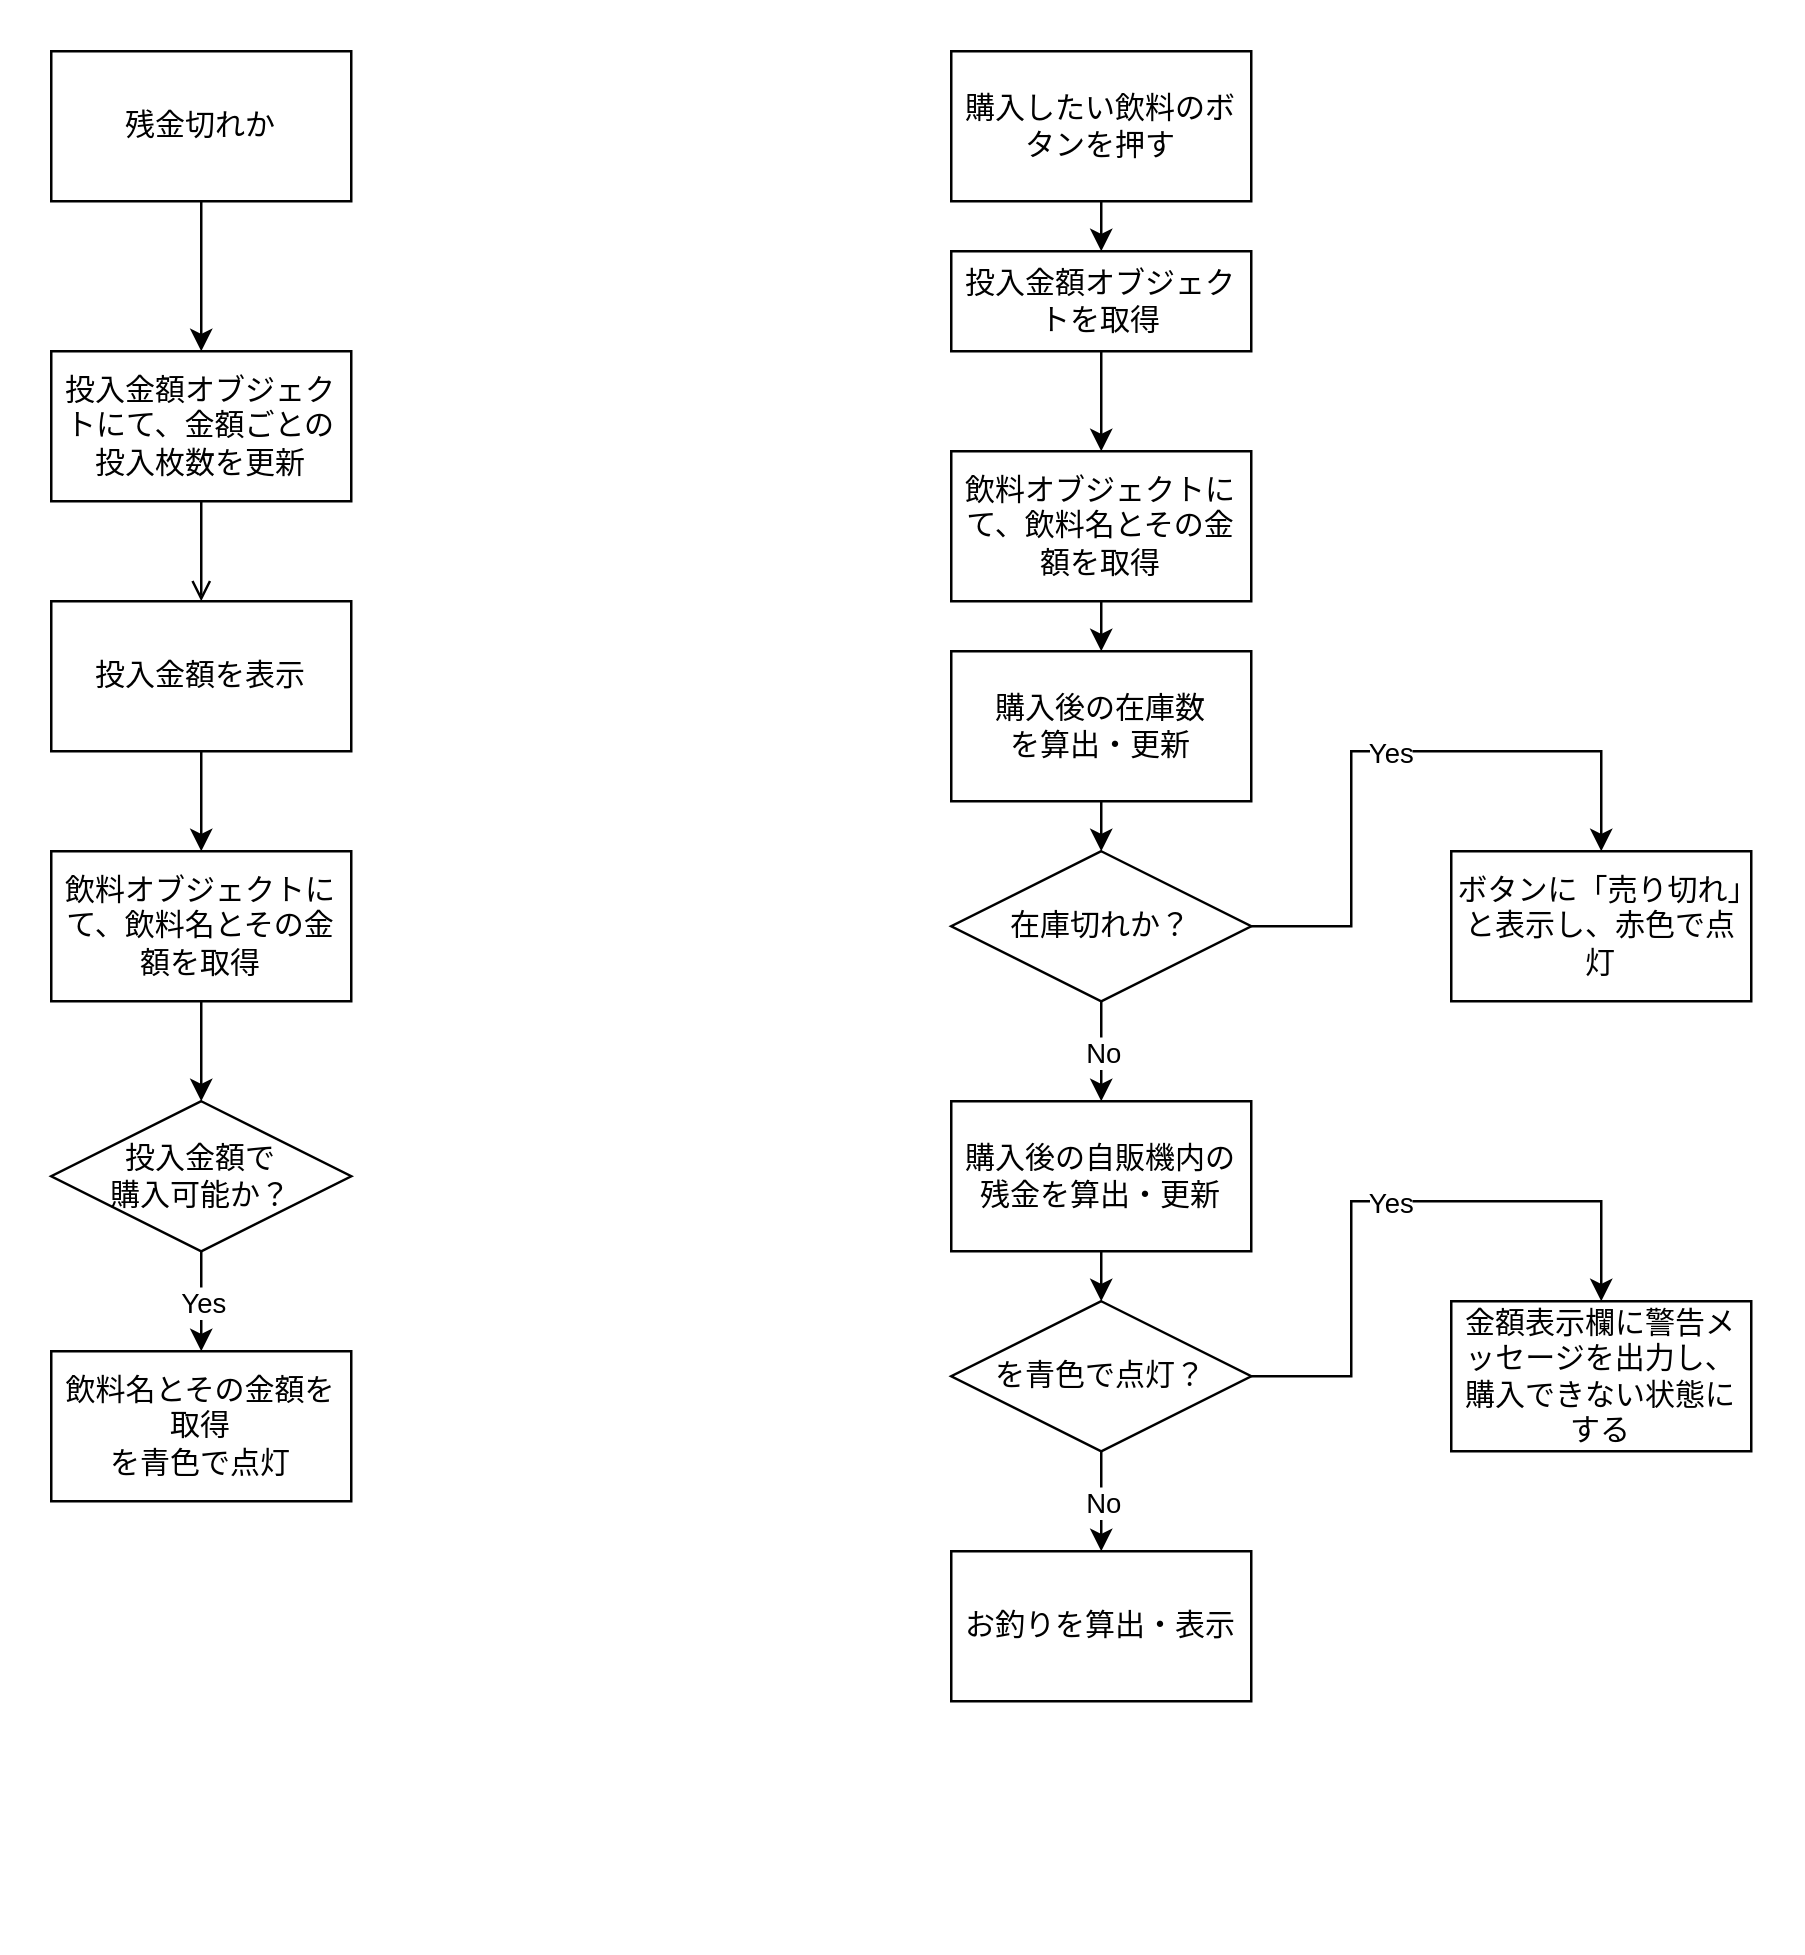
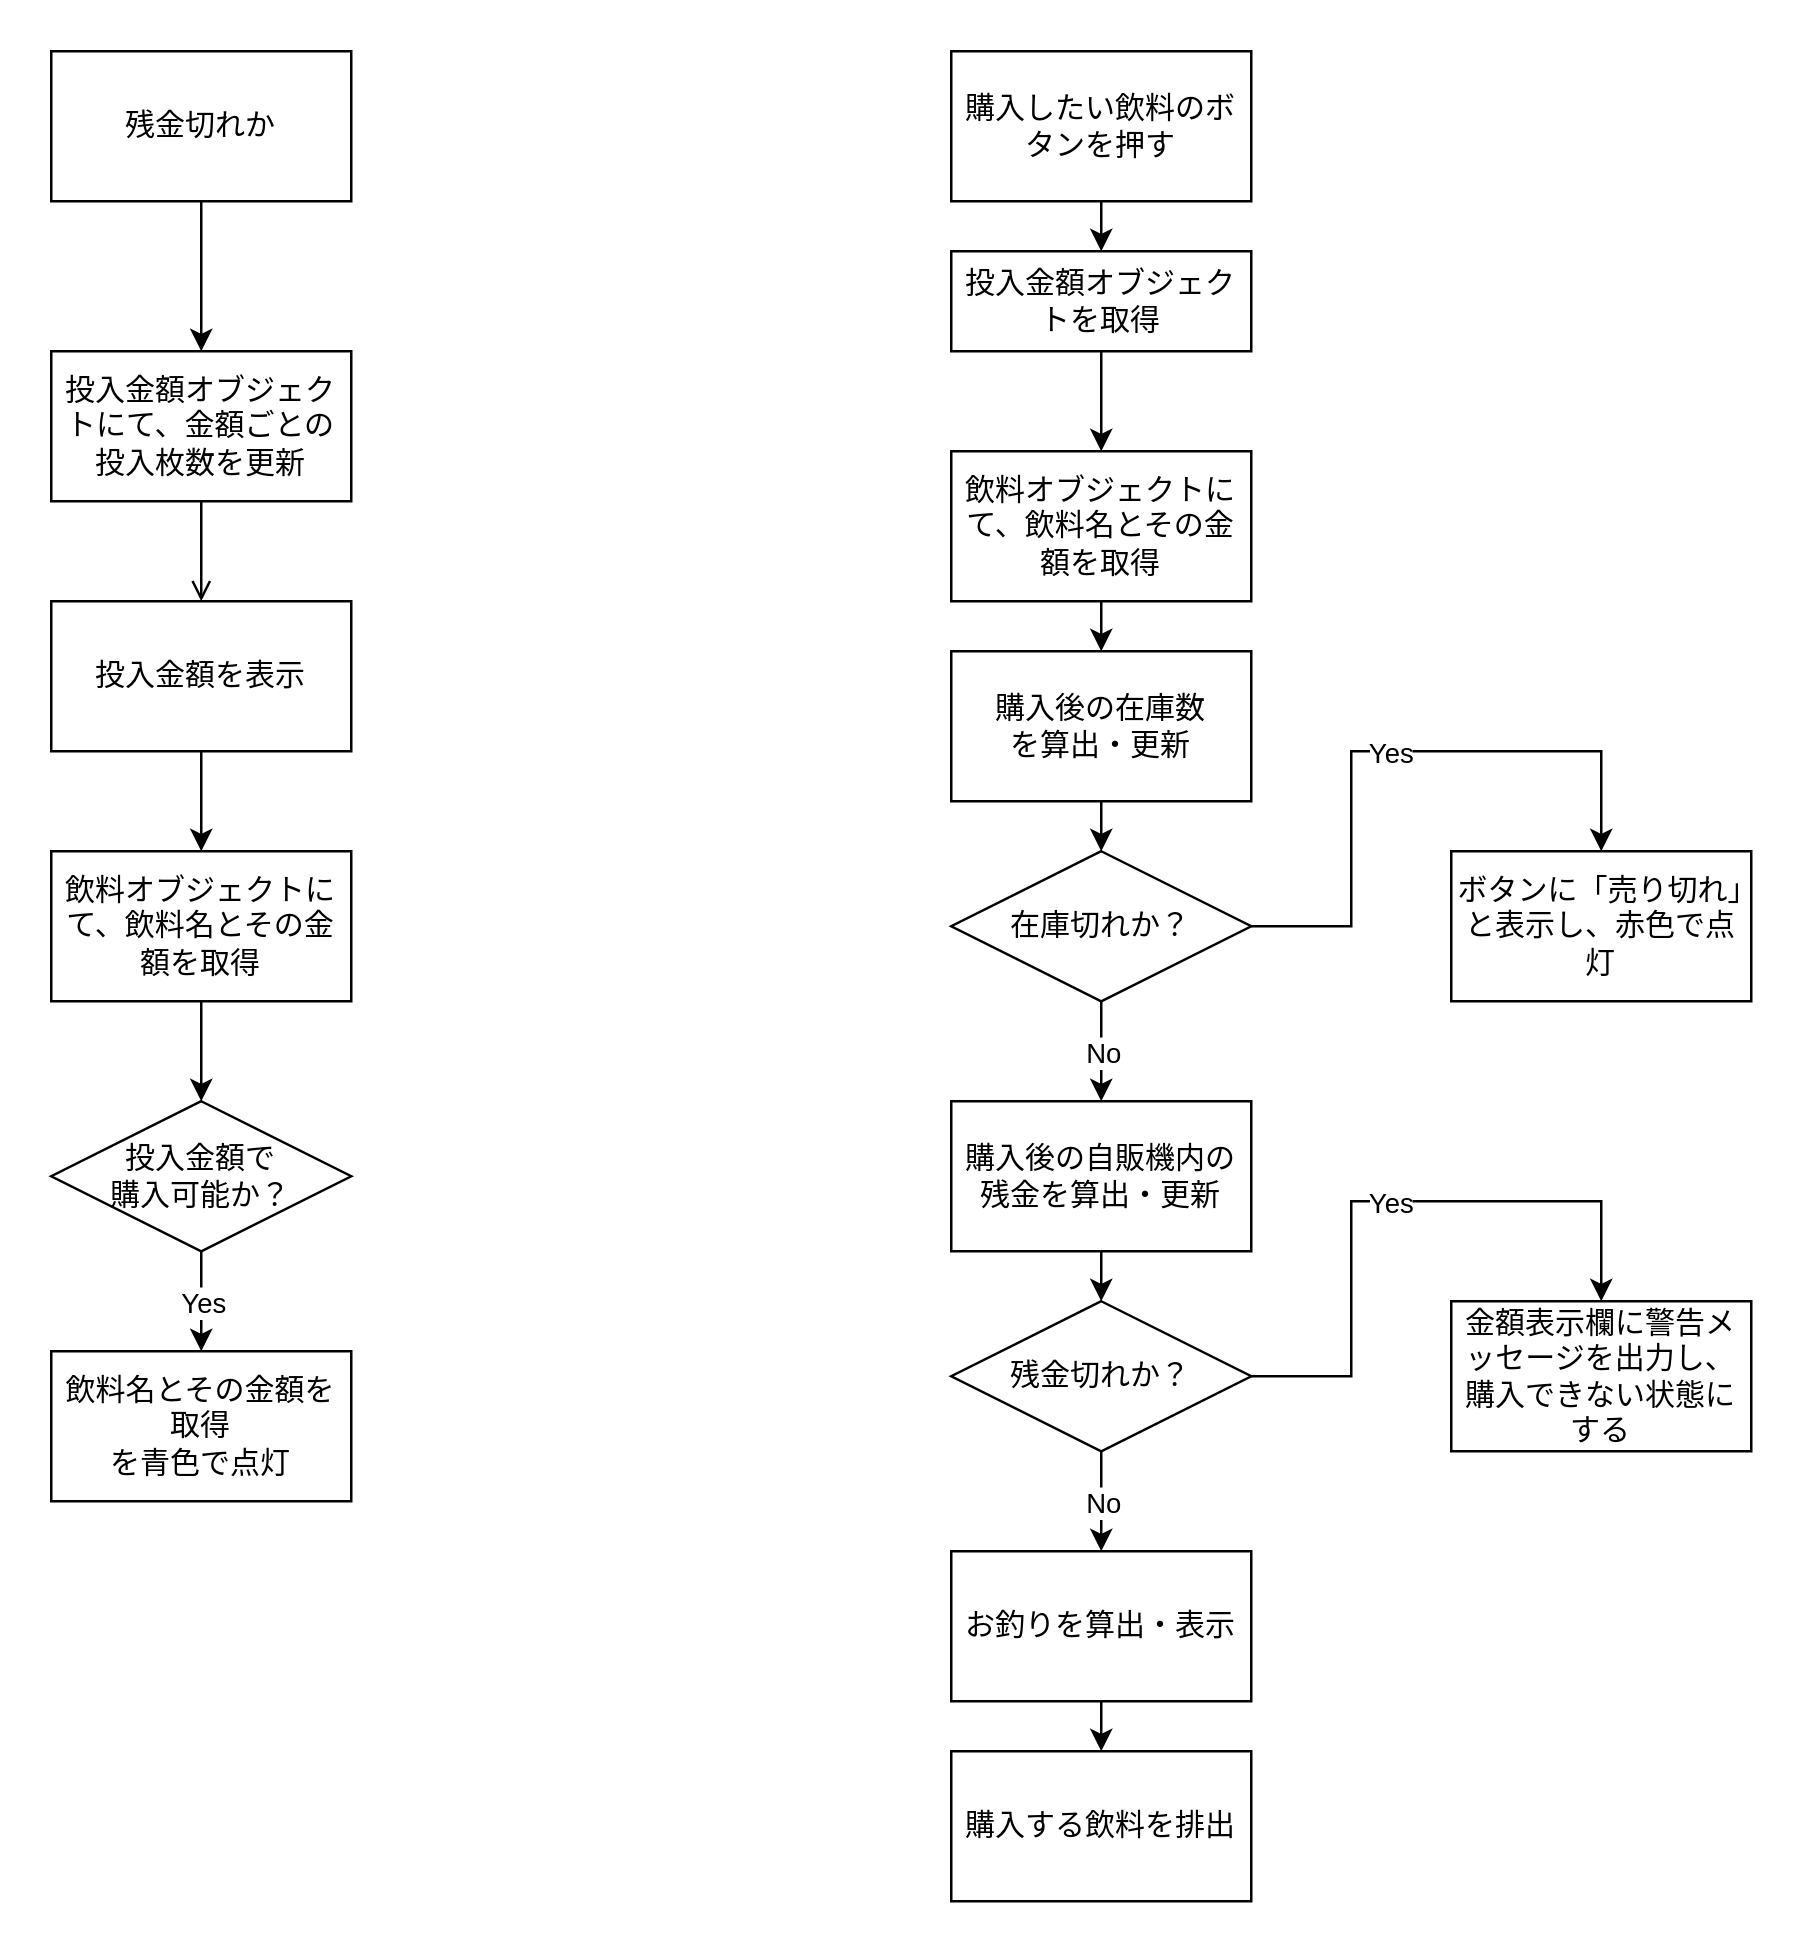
  <mxCell id="0" />
  <mxCell id="1" parent="0" />
  <mxCell id="2" value="残金切れか" style="rounded=0;whiteSpace=wrap;html=1;" vertex="1" parent="1"><mxGeometry x="20" y="20" width="120" height="60" as="geometry" /></mxCell>
  <mxCell id="3" value="投入金額オブジェクトにて、金額ごとの投入枚数を更新" style="rounded=0;whiteSpace=wrap;html=1;" vertex="1" parent="1"><mxGeometry x="20" y="140" width="120" height="60" as="geometry" /></mxCell>
  <mxCell id="4" value="購入したい飲料のボタンを押す" style="rounded=0;whiteSpace=wrap;html=1;" vertex="1" parent="1"><mxGeometry x="380" y="20" width="120" height="60" as="geometry" /></mxCell>
  <mxCell id="5" value="投入金額オブジェクトを取得" style="rounded=0;whiteSpace=wrap;html=1;" vertex="1" parent="1"><mxGeometry x="380" y="100" width="120" height="40" as="geometry" /></mxCell>
  <mxCell id="6" value="飲料オブジェクトにて、&lt;span style=&quot;background-color: initial;&quot;&gt;飲料名とその金額を取得&lt;/span&gt;" style="rounded=0;whiteSpace=wrap;html=1;" vertex="1" parent="1"><mxGeometry x="380" y="180" width="120" height="60" as="geometry" /></mxCell>
  <mxCell id="7" value="購入後の在庫数&lt;div&gt;を算出・更新&lt;/div&gt;" style="rounded=0;whiteSpace=wrap;html=1;" vertex="1" parent="1"><mxGeometry x="380" y="260" width="120" height="60" as="geometry" /></mxCell>
  <mxCell id="8" value="購入後の自販機内の残金を&lt;span style=&quot;background-color: initial;&quot;&gt;算出・更新&lt;/span&gt;" style="rounded=0;whiteSpace=wrap;html=1;" vertex="1" parent="1"><mxGeometry x="380" y="440" width="120" height="60" as="geometry" /></mxCell>
  <mxCell id="9" value="お釣りを算出・表示" style="rounded=0;whiteSpace=wrap;html=1;" vertex="1" parent="1"><mxGeometry x="380" y="620" width="120" height="60" as="geometry" /></mxCell>
+ <mxCell id="10" value="購入する飲料を排出" style="rounded=0;whiteSpace=wrap;html=1;" vertex="1" parent="1"><mxGeometry x="380" y="700" width="120" height="60" as="geometry" /></mxCell>
  <mxCell id="11" value="投入金額を表示" style="rounded=0;whiteSpace=wrap;html=1;" vertex="1" parent="1"><mxGeometry x="20" y="240" width="120" height="60" as="geometry" /></mxCell>
  <mxCell id="12" value="飲料オブジェクトにて、&lt;span style=&quot;background-color: initial;&quot;&gt;飲料名とその金額を取得&lt;/span&gt;" style="rounded=0;whiteSpace=wrap;html=1;" vertex="1" parent="1"><mxGeometry x="20" y="340" width="120" height="60" as="geometry" /></mxCell>
  <mxCell id="13" value="投入金額で&lt;div&gt;&lt;span style=&quot;background-color: initial;&quot;&gt;購入可能か？&lt;/span&gt;&lt;/div&gt;" style="rhombus;whiteSpace=wrap;html=1;" vertex="1" parent="1"><mxGeometry x="20" y="440" width="120" height="60" as="geometry" /></mxCell>
  <mxCell id="14" value="飲料名とその金額を取得&lt;div&gt;を青色で点灯&lt;/div&gt;" style="rounded=0;whiteSpace=wrap;html=1;" vertex="1" parent="1"><mxGeometry x="20" y="540" width="120" height="60" as="geometry" /></mxCell>
  <mxCell id="15" value="" style="endArrow=classic;html=1;rounded=0;exitX=0.5;exitY=1;exitDx=0;exitDy=0;" edge="1" parent="1" source="2" target="3"><mxGeometry width="50" height="50" relative="1" as="geometry"><mxPoint x="370" y="570" as="sourcePoint" /><mxPoint x="420" y="520" as="targetPoint" /></mxGeometry></mxCell>
  <mxCell id="16" value="" style="endArrow=open;html=1;rounded=0;exitX=0.5;exitY=1;exitDx=0;exitDy=0;entryX=0.5;entryY=0;entryDx=0;entryDy=0;" edge="1" parent="1" source="3" target="11"><mxGeometry width="50" height="50" relative="1" as="geometry"><mxPoint x="90" y="90" as="sourcePoint" /><mxPoint x="90" y="150" as="targetPoint" /></mxGeometry></mxCell>
  <mxCell id="17" value="" style="endArrow=classic;html=1;rounded=0;exitX=0.5;exitY=1;exitDx=0;exitDy=0;entryX=0.5;entryY=0;entryDx=0;entryDy=0;" edge="1" parent="1" source="11" target="12"><mxGeometry width="50" height="50" relative="1" as="geometry"><mxPoint x="90" y="90" as="sourcePoint" /><mxPoint x="90" y="150" as="targetPoint" /></mxGeometry></mxCell>
  <mxCell id="18" value="" style="endArrow=classic;html=1;rounded=0;exitX=0.5;exitY=1;exitDx=0;exitDy=0;entryX=0.5;entryY=0;entryDx=0;entryDy=0;" edge="1" parent="1" source="12" target="13"><mxGeometry width="50" height="50" relative="1" as="geometry"><mxPoint x="90" y="90" as="sourcePoint" /><mxPoint x="90" y="150" as="targetPoint" /></mxGeometry></mxCell>
  <mxCell id="19" value="" style="endArrow=classic;html=1;rounded=0;exitX=0.5;exitY=1;exitDx=0;exitDy=0;entryX=0.5;entryY=0;entryDx=0;entryDy=0;" edge="1" parent="1" source="13" target="14"><mxGeometry relative="1" as="geometry"><mxPoint x="340" y="540" as="sourcePoint" /><mxPoint x="440" y="540" as="targetPoint" /></mxGeometry></mxCell>
  <mxCell id="20" value="Yes" style="edgeLabel;resizable=0;html=1;;align=center;verticalAlign=middle;" connectable="0" vertex="1" parent="19"><mxGeometry relative="1" as="geometry"><mxPoint as="offset" /></mxGeometry></mxCell>
  <mxCell id="21" value="在庫切れか？" style="rhombus;whiteSpace=wrap;html=1;" vertex="1" parent="1"><mxGeometry x="380" y="340" width="120" height="60" as="geometry" /></mxCell>
- <mxCell id="22" value="を青色で点灯？" style="rhombus;whiteSpace=wrap;html=1;" vertex="1" parent="1"><mxGeometry x="380" y="520" width="120" height="60" as="geometry" /></mxCell>
+ <mxCell id="22" value="残金切れか？" style="rhombus;whiteSpace=wrap;html=1;" vertex="1" parent="1"><mxGeometry x="380" y="520" width="120" height="60" as="geometry" /></mxCell>
  <mxCell id="23" value="" style="endArrow=classic;html=1;rounded=0;exitX=0.5;exitY=1;exitDx=0;exitDy=0;" edge="1" parent="1" source="4" target="5"><mxGeometry width="50" height="50" relative="1" as="geometry"><mxPoint x="90" y="90" as="sourcePoint" /><mxPoint x="90" y="150" as="targetPoint" /></mxGeometry></mxCell>
  <mxCell id="24" value="" style="endArrow=classic;html=1;rounded=0;exitX=0.5;exitY=1;exitDx=0;exitDy=0;entryX=0.5;entryY=0;entryDx=0;entryDy=0;" edge="1" parent="1" source="5" target="6"><mxGeometry width="50" height="50" relative="1" as="geometry"><mxPoint x="100" y="100" as="sourcePoint" /><mxPoint x="100" y="160" as="targetPoint" /></mxGeometry></mxCell>
  <mxCell id="25" value="" style="endArrow=classic;html=1;rounded=0;exitX=0.5;exitY=1;exitDx=0;exitDy=0;entryX=0.5;entryY=0;entryDx=0;entryDy=0;" edge="1" parent="1" source="6" target="7"><mxGeometry width="50" height="50" relative="1" as="geometry"><mxPoint x="110" y="110" as="sourcePoint" /><mxPoint x="110" y="170" as="targetPoint" /></mxGeometry></mxCell>
+ <mxCell id="26" value="" style="endArrow=classic;html=1;rounded=0;exitX=0.5;exitY=1;exitDx=0;exitDy=0;entryX=0.5;entryY=0;entryDx=0;entryDy=0;" edge="1" parent="1" source="9" target="10"><mxGeometry width="50" height="50" relative="1" as="geometry"><mxPoint x="140" y="140" as="sourcePoint" /><mxPoint x="140" y="200" as="targetPoint" /></mxGeometry></mxCell>
  <mxCell id="27" value="" style="endArrow=classic;html=1;rounded=0;exitX=0.5;exitY=1;exitDx=0;exitDy=0;" edge="1" parent="1" source="7" target="21"><mxGeometry width="50" height="50" relative="1" as="geometry"><mxPoint x="90" y="90" as="sourcePoint" /><mxPoint x="90" y="150" as="targetPoint" /></mxGeometry></mxCell>
  <mxCell id="28" value="" style="endArrow=classic;html=1;rounded=0;exitX=0.5;exitY=1;exitDx=0;exitDy=0;entryX=0.5;entryY=0;entryDx=0;entryDy=0;" edge="1" parent="1" source="8" target="22"><mxGeometry width="50" height="50" relative="1" as="geometry"><mxPoint x="100" y="100" as="sourcePoint" /><mxPoint x="100" y="160" as="targetPoint" /></mxGeometry></mxCell>
  <mxCell id="29" value="" style="endArrow=classic;html=1;rounded=0;exitX=0.5;exitY=1;exitDx=0;exitDy=0;" edge="1" parent="1" source="21" target="8"><mxGeometry relative="1" as="geometry"><mxPoint x="90" y="510" as="sourcePoint" /><mxPoint x="90" y="550" as="targetPoint" /></mxGeometry></mxCell>
  <mxCell id="30" value="No" style="edgeLabel;resizable=0;html=1;;align=center;verticalAlign=middle;" connectable="0" vertex="1" parent="29"><mxGeometry relative="1" as="geometry"><mxPoint as="offset" /></mxGeometry></mxCell>
  <mxCell id="31" value="" style="endArrow=classic;html=1;rounded=0;exitX=0.5;exitY=1;exitDx=0;exitDy=0;entryX=0.5;entryY=0;entryDx=0;entryDy=0;" edge="1" parent="1" source="22" target="9"><mxGeometry relative="1" as="geometry"><mxPoint x="450" y="410" as="sourcePoint" /><mxPoint x="450" y="450" as="targetPoint" /></mxGeometry></mxCell>
  <mxCell id="32" value="No" style="edgeLabel;resizable=0;html=1;;align=center;verticalAlign=middle;" connectable="0" vertex="1" parent="31"><mxGeometry relative="1" as="geometry"><mxPoint as="offset" /></mxGeometry></mxCell>
  <mxCell id="33" value="ボタンに「売り切れ」と表示し、赤色で点灯" style="rounded=0;whiteSpace=wrap;html=1;" vertex="1" parent="1"><mxGeometry x="580" y="340" width="120" height="60" as="geometry" /></mxCell>
  <mxCell id="34" value="金額表示欄に警告メッセージを出力し、購入できない状態にする" style="rounded=0;whiteSpace=wrap;html=1;" vertex="1" parent="1"><mxGeometry x="580" y="520" width="120" height="60" as="geometry" /></mxCell>
  <mxCell id="35" value="" style="endArrow=classic;html=1;rounded=0;exitX=1;exitY=0.5;exitDx=0;exitDy=0;entryX=0.5;entryY=0;entryDx=0;entryDy=0;" edge="1" parent="1" source="21" target="33"><mxGeometry relative="1" as="geometry"><mxPoint x="90" y="510" as="sourcePoint" /><mxPoint x="90" y="550" as="targetPoint" /><Array as="points"><mxPoint x="540" y="370" /><mxPoint x="540" y="300" /><mxPoint x="640" y="300" /></Array></mxGeometry></mxCell>
  <mxCell id="36" value="Yes" style="edgeLabel;resizable=0;html=1;;align=center;verticalAlign=middle;" connectable="0" vertex="1" parent="35"><mxGeometry relative="1" as="geometry"><mxPoint as="offset" /></mxGeometry></mxCell>
  <mxCell id="37" value="" style="endArrow=classic;html=1;rounded=0;exitX=1;exitY=0.5;exitDx=0;exitDy=0;entryX=0.5;entryY=0;entryDx=0;entryDy=0;" edge="1" parent="1"><mxGeometry relative="1" as="geometry"><mxPoint x="500" y="550" as="sourcePoint" /><mxPoint x="640" y="520" as="targetPoint" /><Array as="points"><mxPoint x="540" y="550" /><mxPoint x="540" y="480" /><mxPoint x="640" y="480" /></Array></mxGeometry></mxCell>
  <mxCell id="38" value="Yes" style="edgeLabel;resizable=0;html=1;;align=center;verticalAlign=middle;" connectable="0" vertex="1" parent="37"><mxGeometry relative="1" as="geometry"><mxPoint as="offset" /></mxGeometry></mxCell>
